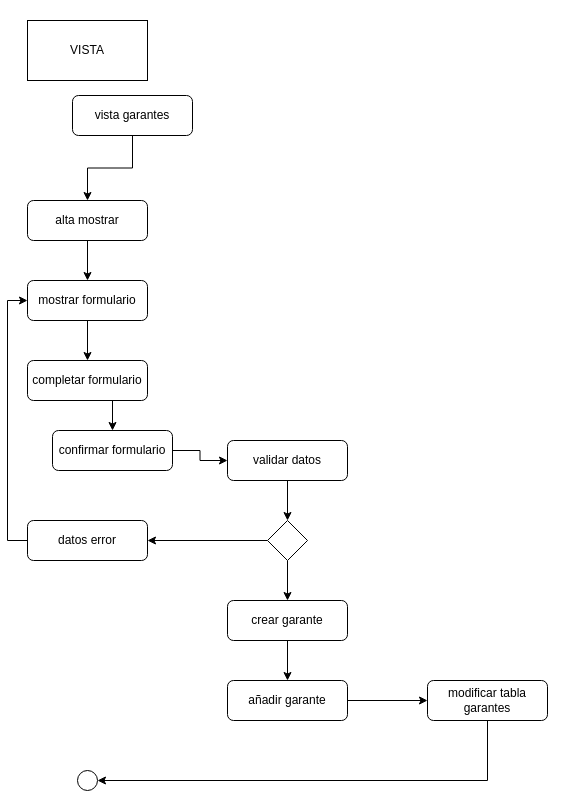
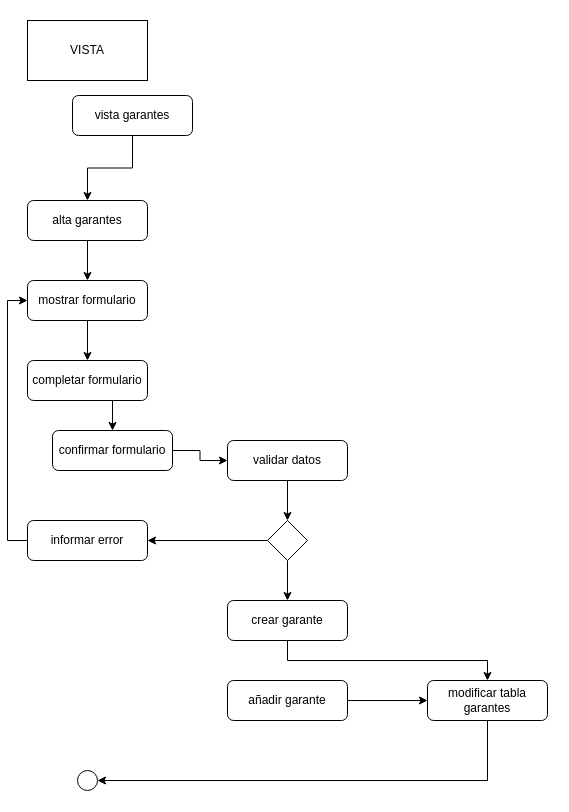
  <mxCell id="0" />
  <mxCell id="1" parent="0" />
  <mxCell id="2" value="VISTA" style="rounded=0;whiteSpace=wrap;html=1;" vertex="1" parent="1"><mxGeometry x="20" y="20" width="120" height="60" as="geometry" /></mxCell>
  <mxCell id="3" style="edgeStyle=orthogonalEdgeStyle;rounded=0;orthogonalLoop=1;jettySize=auto;html=1;exitX=0.5;exitY=1;exitDx=0;exitDy=0;entryX=0.5;entryY=0;entryDx=0;entryDy=0;" edge="1" parent="1" source="4" target="6"><mxGeometry relative="1" as="geometry" /></mxCell>
  <mxCell id="4" value="mostrar formulario" style="rounded=1;whiteSpace=wrap;html=1;" vertex="1" parent="1"><mxGeometry x="20" y="280" width="120" height="40" as="geometry" /></mxCell>
  <mxCell id="5" style="edgeStyle=orthogonalEdgeStyle;rounded=0;orthogonalLoop=1;jettySize=auto;html=1;exitX=0.5;exitY=1;exitDx=0;exitDy=0;entryX=0.5;entryY=0;entryDx=0;entryDy=0;" edge="1" parent="1" source="6" target="8"><mxGeometry relative="1" as="geometry" /></mxCell>
  <mxCell id="6" value="completar formulario" style="rounded=1;whiteSpace=wrap;html=1;" vertex="1" parent="1"><mxGeometry x="20" y="360" width="120" height="40" as="geometry" /></mxCell>
  <mxCell id="7" style="edgeStyle=orthogonalEdgeStyle;rounded=0;orthogonalLoop=1;jettySize=auto;html=1;exitX=1;exitY=0.5;exitDx=0;exitDy=0;entryX=0;entryY=0.5;entryDx=0;entryDy=0;" edge="1" parent="1" source="8" target="10"><mxGeometry relative="1" as="geometry" /></mxCell>
  <mxCell id="8" value="confirmar formulario" style="rounded=1;whiteSpace=wrap;html=1;" vertex="1" parent="1"><mxGeometry x="45" y="430" width="120" height="40" as="geometry" /></mxCell>
  <mxCell id="9" style="edgeStyle=orthogonalEdgeStyle;rounded=0;orthogonalLoop=1;jettySize=auto;html=1;exitX=0.5;exitY=1;exitDx=0;exitDy=0;entryX=0.5;entryY=0;entryDx=0;entryDy=0;" edge="1" parent="1" source="10" target="20"><mxGeometry relative="1" as="geometry" /></mxCell>
  <mxCell id="10" value="validar datos" style="rounded=1;whiteSpace=wrap;html=1;" vertex="1" parent="1"><mxGeometry x="220" y="440" width="120" height="40" as="geometry" /></mxCell>
  <mxCell id="11" style="edgeStyle=orthogonalEdgeStyle;rounded=0;orthogonalLoop=1;jettySize=auto;html=1;exitX=0;exitY=0.5;exitDx=0;exitDy=0;entryX=0;entryY=0.5;entryDx=0;entryDy=0;" edge="1" parent="1" source="12" target="4"><mxGeometry relative="1" as="geometry" /></mxCell>
- <mxCell id="12" value="datos error" style="rounded=1;whiteSpace=wrap;html=1;" vertex="1" parent="1"><mxGeometry x="20" y="520" width="120" height="40" as="geometry" /></mxCell>
- <mxCell id="13" style="edgeStyle=orthogonalEdgeStyle;rounded=0;orthogonalLoop=1;jettySize=auto;html=1;exitX=0.5;exitY=1;exitDx=0;exitDy=0;entryX=0.5;entryY=0;entryDx=0;entryDy=0;" edge="1" parent="1" source="14" target="16"><mxGeometry relative="1" as="geometry" /></mxCell>
+ <mxCell id="12" value="informar error" style="rounded=1;whiteSpace=wrap;html=1;" vertex="1" parent="1"><mxGeometry x="20" y="520" width="120" height="40" as="geometry" /></mxCell>
+ <mxCell id="13" style="edgeStyle=orthogonalEdgeStyle;rounded=0;orthogonalLoop=1;jettySize=auto;html=1;exitX=0.5;exitY=1;exitDx=0;exitDy=0;" edge="1" parent="1" source="14" target="22"><mxGeometry relative="1" as="geometry" /></mxCell>
  <mxCell id="14" value="crear garante" style="rounded=1;whiteSpace=wrap;html=1;" vertex="1" parent="1"><mxGeometry x="220" y="600" width="120" height="40" as="geometry" /></mxCell>
  <mxCell id="15" style="edgeStyle=orthogonalEdgeStyle;rounded=0;orthogonalLoop=1;jettySize=auto;html=1;exitX=1;exitY=0.5;exitDx=0;exitDy=0;" edge="1" parent="1" source="16" target="22"><mxGeometry relative="1" as="geometry" /></mxCell>
  <mxCell id="16" value="añadir garante" style="rounded=1;whiteSpace=wrap;html=1;" vertex="1" parent="1"><mxGeometry x="220" y="680" width="120" height="40" as="geometry" /></mxCell>
  <mxCell id="17" value="" style="ellipse;whiteSpace=wrap;html=1;aspect=fixed;fillStyle=solid;fillColor=light-dark(#FFFFFF,#121212);" vertex="1" parent="1"><mxGeometry x="70" y="770" width="20" height="20" as="geometry" /></mxCell>
  <mxCell id="18" style="edgeStyle=orthogonalEdgeStyle;rounded=0;orthogonalLoop=1;jettySize=auto;html=1;exitX=0.5;exitY=1;exitDx=0;exitDy=0;entryX=0.5;entryY=0;entryDx=0;entryDy=0;" edge="1" parent="1" source="20" target="14"><mxGeometry relative="1" as="geometry" /></mxCell>
  <mxCell id="19" style="edgeStyle=orthogonalEdgeStyle;rounded=0;orthogonalLoop=1;jettySize=auto;html=1;exitX=0;exitY=0.5;exitDx=0;exitDy=0;" edge="1" parent="1" source="20" target="12"><mxGeometry relative="1" as="geometry" /></mxCell>
  <mxCell id="20" value="" style="rhombus;whiteSpace=wrap;html=1;" vertex="1" parent="1"><mxGeometry x="260" y="520" width="40" height="40" as="geometry" /></mxCell>
  <mxCell id="21" style="edgeStyle=orthogonalEdgeStyle;rounded=0;orthogonalLoop=1;jettySize=auto;html=1;exitX=0.5;exitY=1;exitDx=0;exitDy=0;entryX=1;entryY=0.5;entryDx=0;entryDy=0;" edge="1" parent="1" source="22" target="17"><mxGeometry relative="1" as="geometry" /></mxCell>
  <mxCell id="22" value="modificar tabla garantes" style="rounded=1;whiteSpace=wrap;html=1;" vertex="1" parent="1"><mxGeometry x="420" y="680" width="120" height="40" as="geometry" /></mxCell>
  <mxCell id="23" style="edgeStyle=orthogonalEdgeStyle;rounded=0;orthogonalLoop=1;jettySize=auto;html=1;exitX=0.5;exitY=1;exitDx=0;exitDy=0;entryX=0.5;entryY=0;entryDx=0;entryDy=0;" edge="1" parent="1" source="24" target="4"><mxGeometry relative="1" as="geometry" /></mxCell>
- <mxCell id="24" value="alta mostrar" style="rounded=1;whiteSpace=wrap;html=1;" vertex="1" parent="1"><mxGeometry x="20" y="200" width="120" height="40" as="geometry" /></mxCell>
+ <mxCell id="24" value="alta garantes" style="rounded=1;whiteSpace=wrap;html=1;" vertex="1" parent="1"><mxGeometry x="20" y="200" width="120" height="40" as="geometry" /></mxCell>
  <mxCell id="25" style="edgeStyle=orthogonalEdgeStyle;rounded=0;orthogonalLoop=1;jettySize=auto;html=1;exitX=0.5;exitY=1;exitDx=0;exitDy=0;entryX=0.5;entryY=0;entryDx=0;entryDy=0;" edge="1" parent="1" source="26" target="24"><mxGeometry relative="1" as="geometry" /></mxCell>
  <mxCell id="26" value="vista garantes" style="rounded=1;whiteSpace=wrap;html=1;" vertex="1" parent="1"><mxGeometry x="65" y="95" width="120" height="40" as="geometry" /></mxCell>
